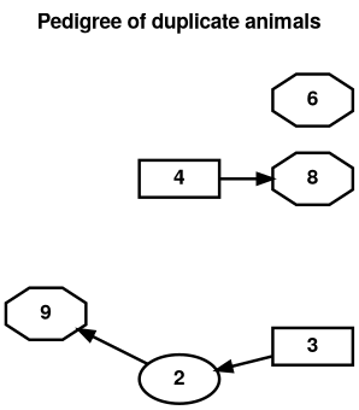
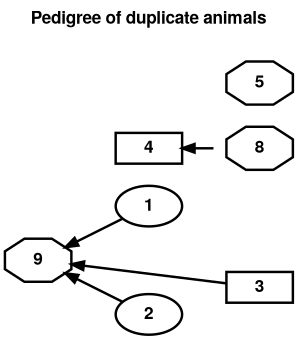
  digraph {
    concentrate=True
    fontname="Helvetica bold"
    fontsize=14
    label="Pedigree of duplicate animals"
    labeljust=c
    labelloc=t
    ordering=out
    penwidth=2
    rankdir=RL
    type="graph"
    node [fontname="Helvetica bold" fontsize=14 penwidth=2 shape=octagon]
    edge [penwidth=2]
+   1 [height=0.35 shape=ellipse]
    9 [height=0.35]
    2 [height=0.35 shape=ellipse]
    8 [height=0.35]
    3 [height=0.35 shape=box]
    4 [height=0.35 shape=box]
-   6 [height=0.35]
+   6 [height=0.35 label=5]
+   1 -> 9
    2 -> 9
-   3 -> 2
-   4 -> 8
+   3 -> 9
+   8 -> 4
  }
